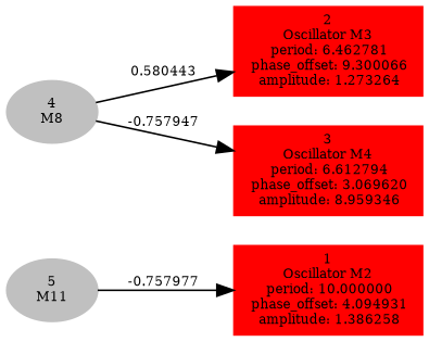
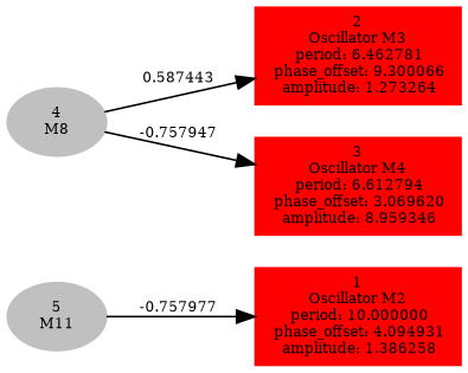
  digraph {
    forcelabels=true
    rankdir=LR
    node [color=red fontsize=8 shape=box style=filled]
    edge [fontsize=8]
    n1 [label=<1<BR />Oscillator M2<BR /> period: 10.000000<BR /> phase_offset: 4.094931<BR /> amplitude: 1.386258>]
    n2 [label=<2<BR />Oscillator M3<BR /> period: 6.462781<BR /> phase_offset: 9.300066<BR /> amplitude: 1.273264>]
    n3 [label=<3<BR />Oscillator M4<BR /> period: 6.612794<BR /> phase_offset: 3.069620<BR /> amplitude: 8.959346>]
    n4 [color=grey label=<4<BR/>M8> shape=""]
    n5 [color=grey label=<5<BR/>M11> shape=""]
-   n4 -> n2 [label="0.580443 "]
+   n4 -> n2 [label="0.587443 "]
    n4 -> n3 [label="-0.757947 "]
    n5 -> n1 [label="-0.757977 "]
  }
